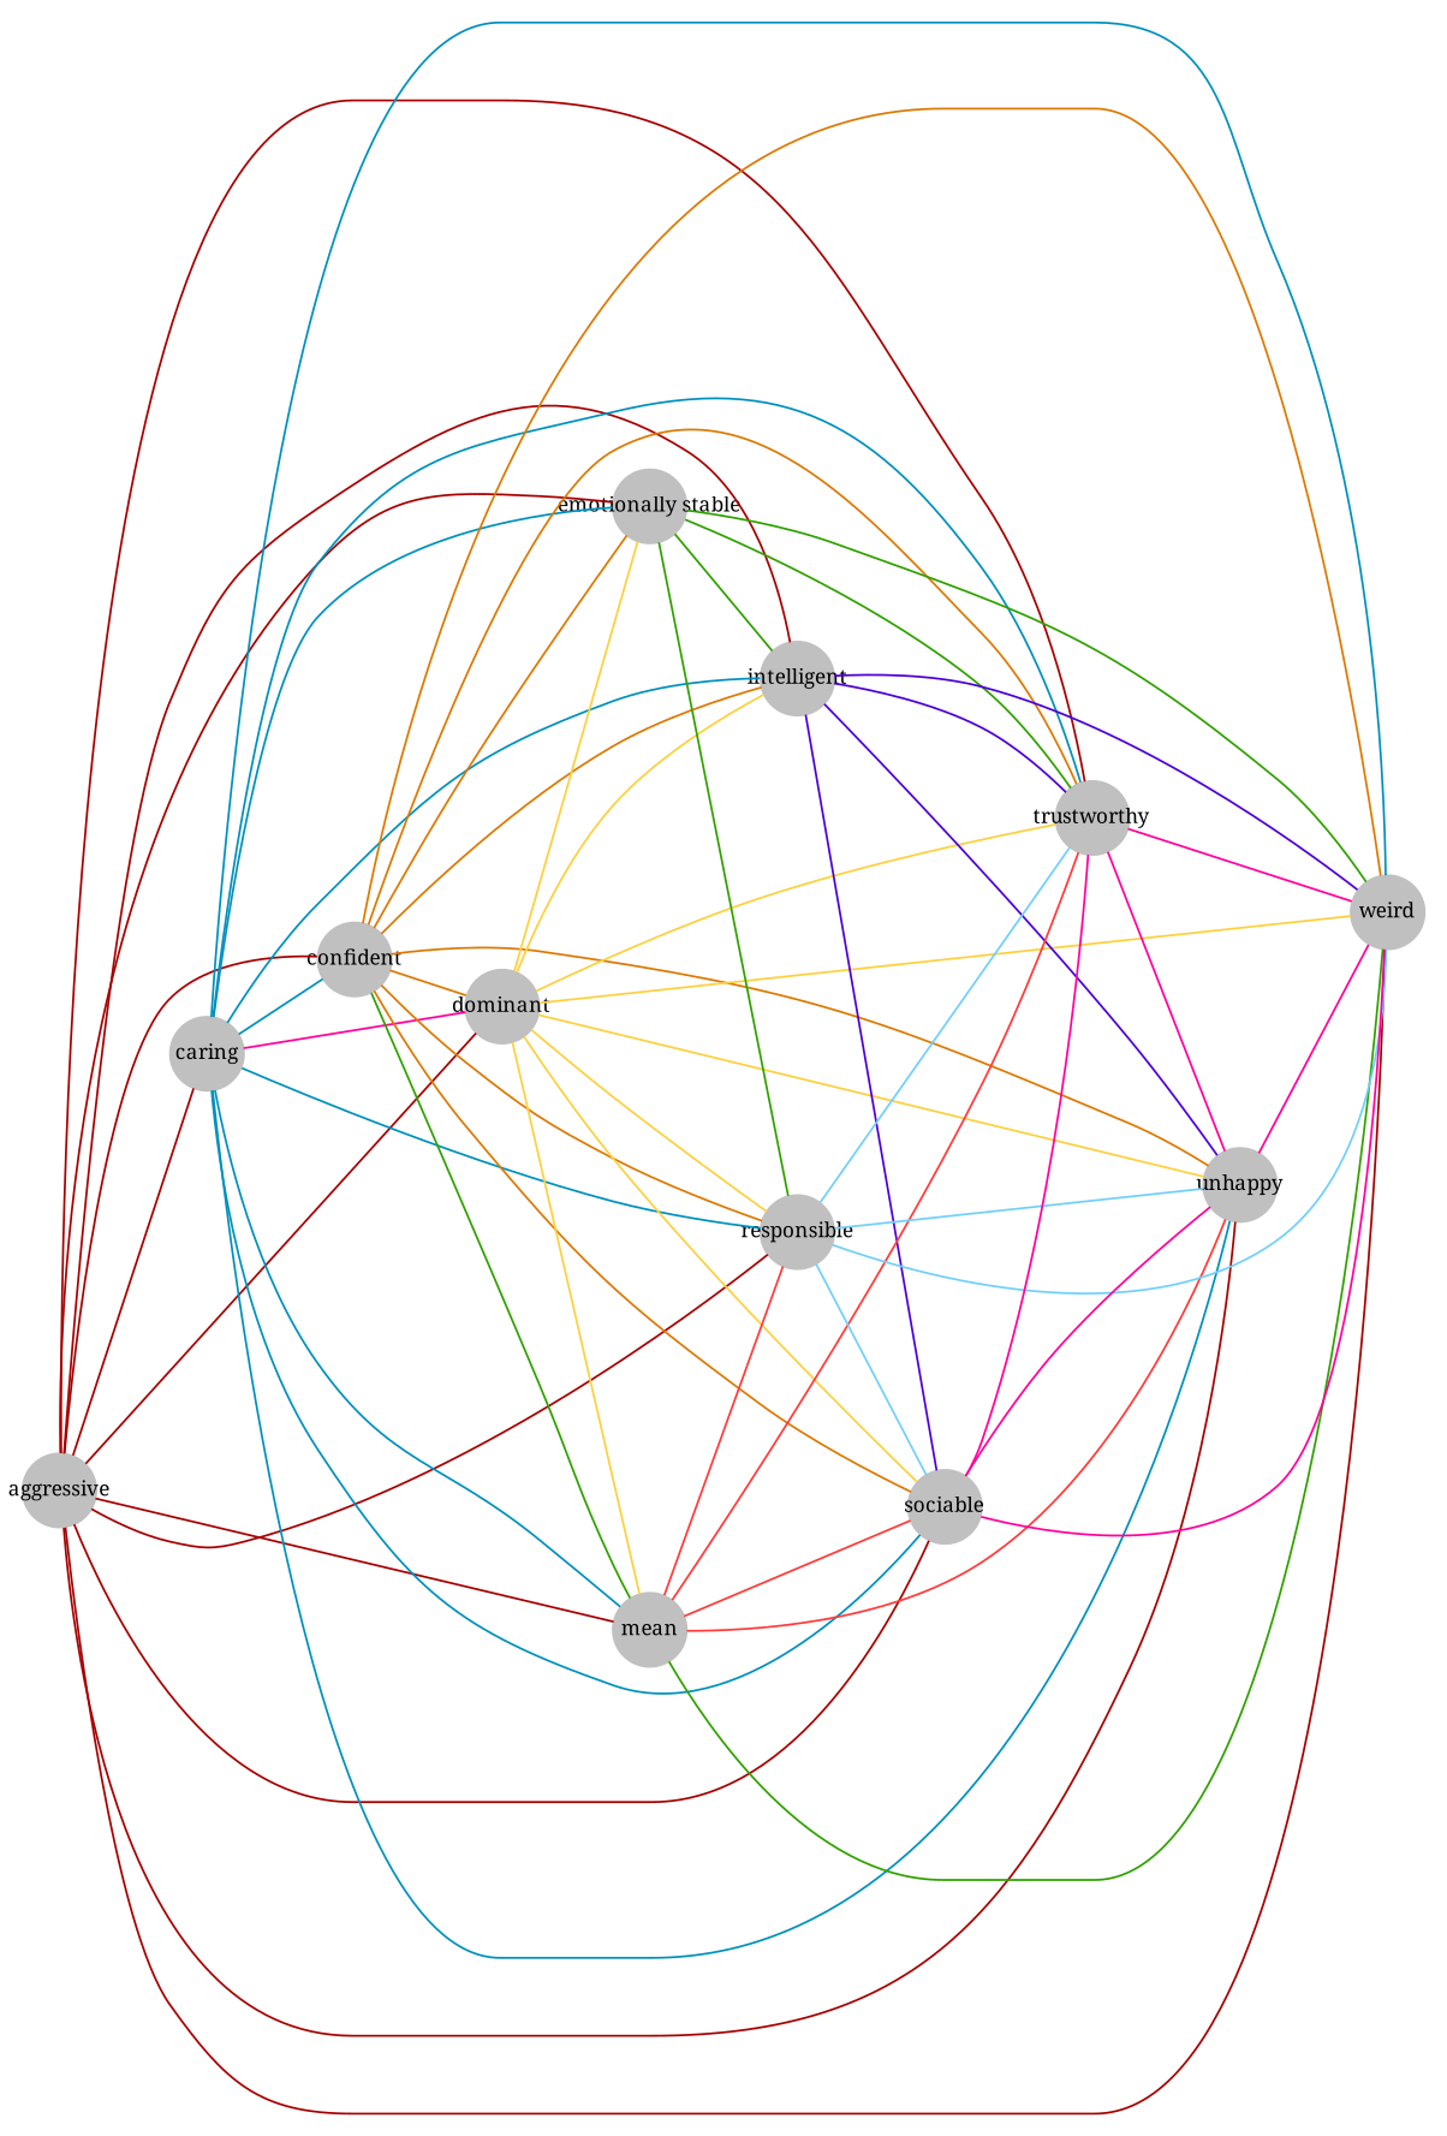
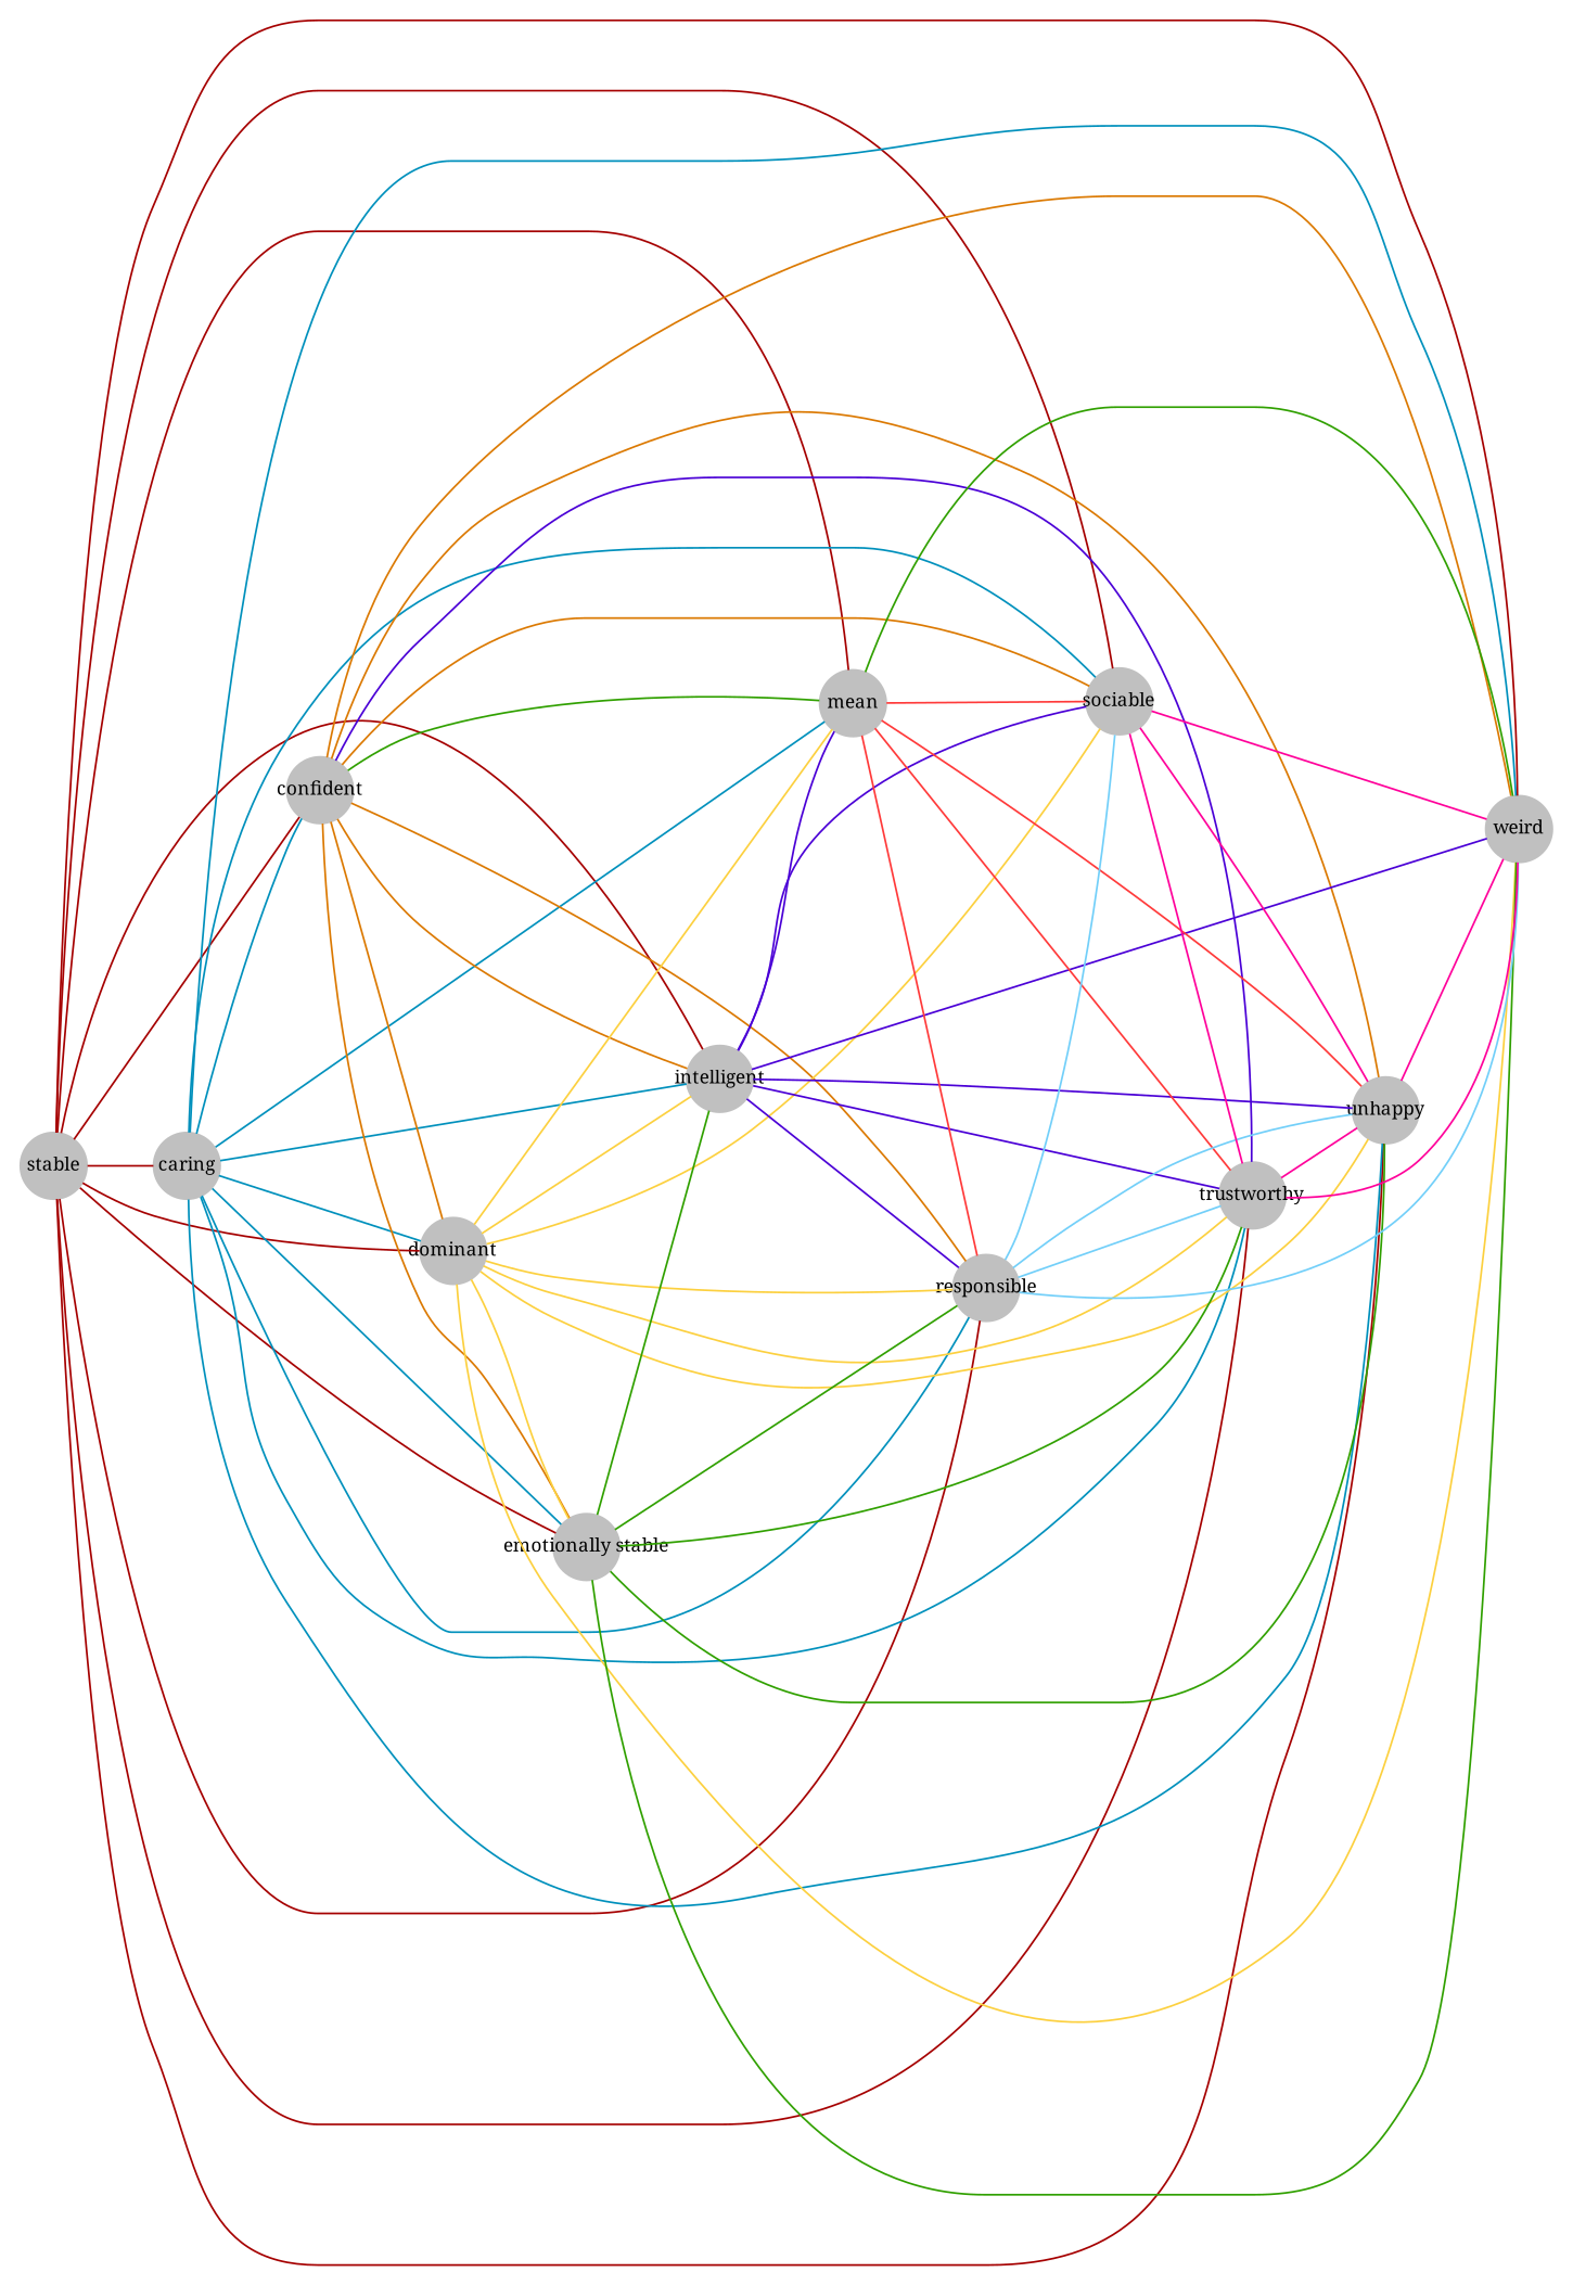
  strict graph {
    fontname="Noto Serif"
    rankdir=LR
    node [color=gray fixedsize=true fontname="Noto Serif" fontsize=10 shape=circle style=filled]
    edge [color="#a50000" fontname="Noto Serif"]
-   aggressive
+   aggressive [label=stable]
    caring
    confident
    dominant
    "emotionally stable"
    intelligent
    mean
    responsible
    sociable
    trustworthy
    unhappy
    weird
    aggressive -- caring
    aggressive -- confident
    aggressive -- dominant
    aggressive -- "emotionally stable"
    aggressive -- intelligent
    aggressive -- mean
    aggressive -- responsible
    aggressive -- sociable
    aggressive -- trustworthy
    aggressive -- unhappy
    aggressive -- weird
    caring -- confident [color="#0090bc"]
-   caring -- dominant [color="#ff019a"]
+   caring -- dominant [color="#0090bc"]
    caring -- "emotionally stable" [color="#0090bc"]
    caring -- intelligent [color="#0090bc"]
    caring -- mean [color="#0090bc"]
    caring -- responsible [color="#0090bc"]
    caring -- sociable [color="#0090bc"]
    caring -- trustworthy [color="#0090bc"]
    caring -- unhappy [color="#0090bc"]
    caring -- weird [color="#0090bc"]
    confident -- dominant [color="#db7902"]
    confident -- "emotionally stable" [color="#db7902"]
    confident -- intelligent [color="#db7902"]
    confident -- mean [color="#30a000"]
    confident -- responsible [color="#db7902"]
    confident -- sociable [color="#db7902"]
-   confident -- trustworthy [color="#db7902"]
+   confident -- trustworthy [color="#4a00d6"]
    confident -- unhappy [color="#db7902"]
    confident -- weird [color="#db7902"]
    dominant -- "emotionally stable" [color="#fcd03f"]
    dominant -- intelligent [color="#fcd03f"]
    dominant -- mean [color="#fcd03f"]
    dominant -- responsible [color="#fcd03f"]
    dominant -- sociable [color="#fcd03f"]
    dominant -- trustworthy [color="#fcd03f"]
    dominant -- unhappy [color="#fcd03f"]
    dominant -- weird [color="#fcd03f"]
    "emotionally stable" -- intelligent [color="#30a000"]
    "emotionally stable" -- responsible [color="#30a000"]
    "emotionally stable" -- trustworthy [color="#30a000"]
+   "emotionally stable" -- unhappy [color="#30a000"]
    "emotionally stable" -- weird [color="#30a000"]
+   intelligent -- mean [color="#4a00d6"]
+   intelligent -- responsible [color="#4a00d6"]
    intelligent -- sociable [color="#4a00d6"]
    intelligent -- trustworthy [color="#4a00d6"]
    intelligent -- unhappy [color="#4a00d6"]
    intelligent -- weird [color="#4a00d6"]
    mean -- responsible [color="#ff3a3a"]
    mean -- sociable [color="#ff3a3a"]
    mean -- trustworthy [color="#ff3a3a"]
    mean -- unhappy [color="#ff3a3a"]
    mean -- weird [color="#30a000"]
    responsible -- sociable [color="#72cff9"]
    responsible -- trustworthy [color="#72cff9"]
    responsible -- unhappy [color="#72cff9"]
    responsible -- weird [color="#72cff9"]
    sociable -- trustworthy [color="#ff019a"]
    sociable -- unhappy [color="#ff019a"]
    sociable -- weird [color="#ff019a"]
    trustworthy -- unhappy [color="#ff019a"]
    trustworthy -- weird [color="#ff019a"]
    unhappy -- weird [color="#ff019a"]
  }
